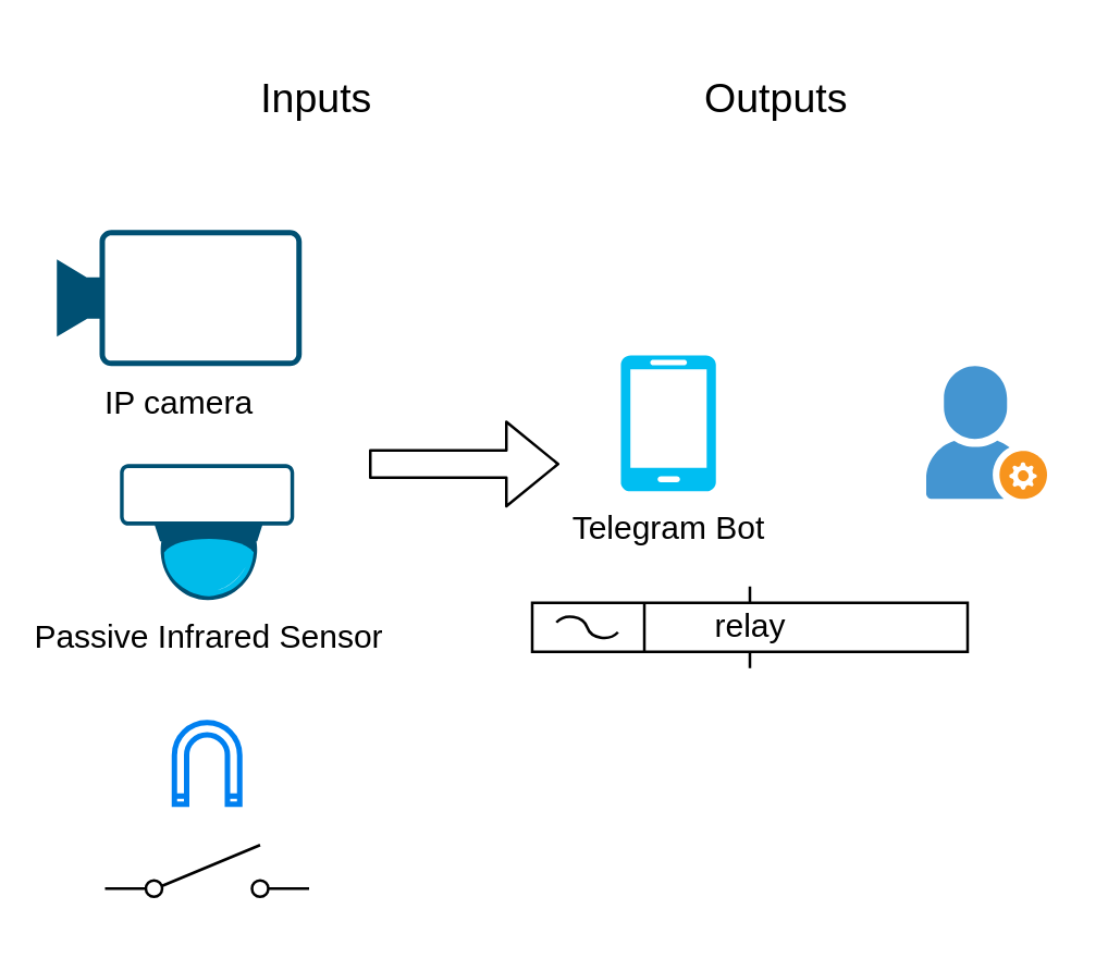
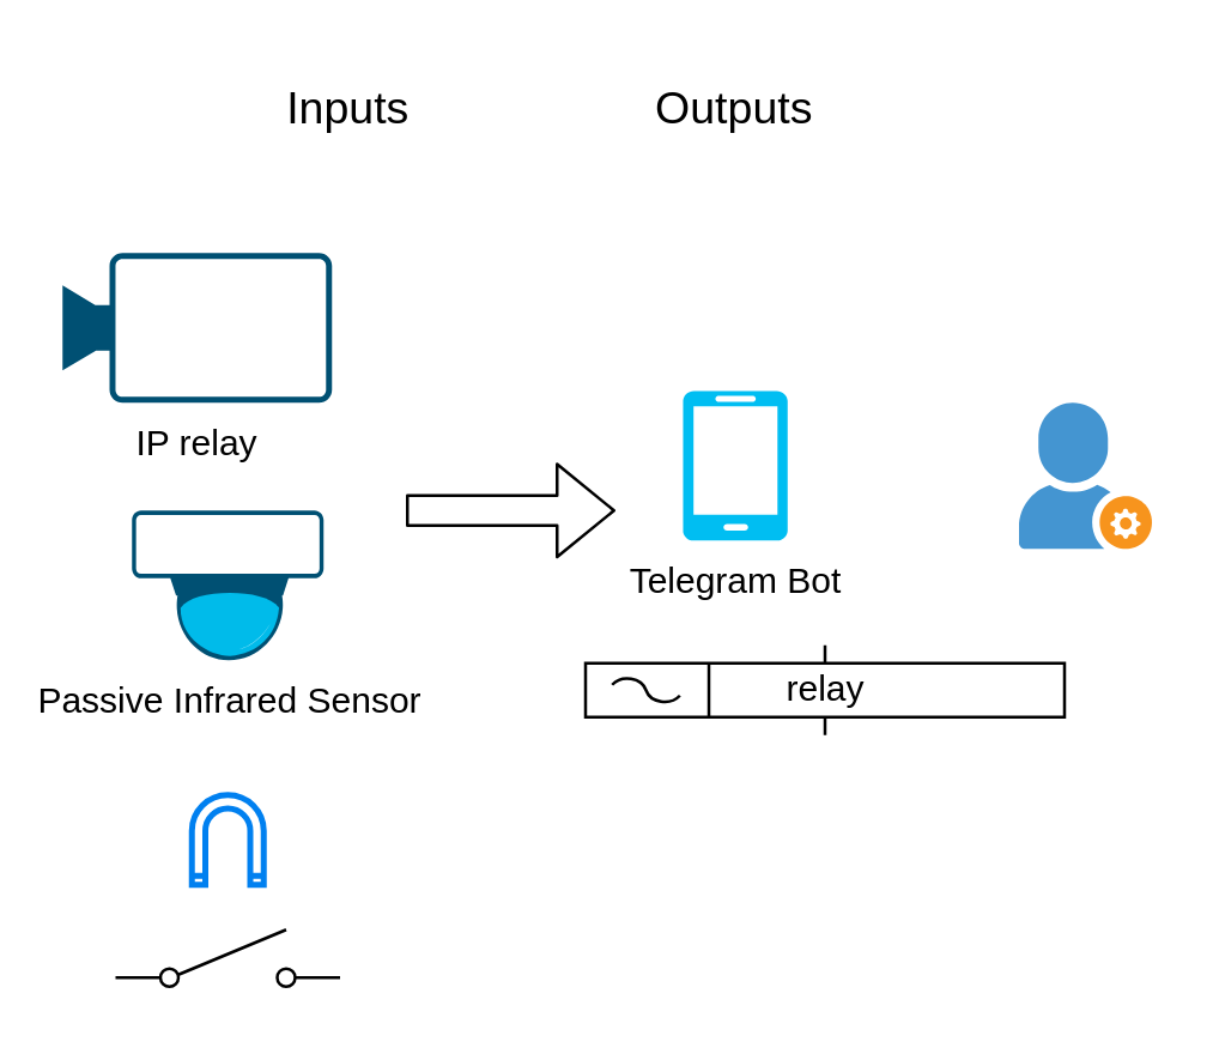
  <mxCell id="0" />
  <mxCell id="1" parent="0" />
  <mxCell id="2" value="Passive Infrared Sensor" style="points=[[0.015,0.015,0],[0.5,0,0],[0.985,0.015,0],[1,0.22,0],[0.985,0.43,0],[0.73,0.85,0],[0.5,1,0],[0.285,0.85,0],[0.015,0.43,0],[0,0.22,0]];verticalLabelPosition=bottom;sketch=0;html=1;verticalAlign=top;aspect=fixed;align=center;pointerEvents=1;shape=mxgraph.cisco19.surveillance_camera;fillColor=#005073;strokeColor=none;" parent="1" vertex="1"><mxGeometry x="43.5" y="170" width="64" height="50" as="geometry" /></mxCell>
- <mxCell id="3" value="IP camera" style="points=[[0,0.5,0],[0.19,0.02,0],[0.59,0,0],[0.985,0.02,0],[1,0.5,0],[0.985,0.98,0],[0.59,1,0],[0.19,0.98,0]];verticalLabelPosition=bottom;sketch=0;html=1;verticalAlign=top;aspect=fixed;align=center;pointerEvents=1;shape=mxgraph.cisco19.camera;fillColor=#005073;strokeColor=none;flipV=0;flipH=0;horizontal=1;" parent="1" vertex="1"><mxGeometry x="20.3" y="84" width="90" height="50" as="geometry" /></mxCell>
+ <mxCell id="3" value="IP relay" style="points=[[0,0.5,0],[0.19,0.02,0],[0.59,0,0],[0.985,0.02,0],[1,0.5,0],[0.985,0.98,0],[0.59,1,0],[0.19,0.98,0]];verticalLabelPosition=bottom;sketch=0;html=1;verticalAlign=top;aspect=fixed;align=center;pointerEvents=1;shape=mxgraph.cisco19.camera;fillColor=#005073;strokeColor=none;flipV=0;flipH=0;horizontal=1;" parent="1" vertex="1"><mxGeometry x="20.3" y="84" width="90" height="50" as="geometry" /></mxCell>
  <mxCell id="4" value="" style="shadow=0;dashed=0;html=1;strokeColor=none;fillColor=#4495D1;labelPosition=center;verticalLabelPosition=bottom;verticalAlign=top;align=center;outlineConnect=0;shape=mxgraph.veeam.company_administrator;" parent="1" vertex="1"><mxGeometry x="339.8" y="134" width="44.4" height="48.8" as="geometry" /></mxCell>
  <mxCell id="5" value="" style="html=1;verticalLabelPosition=bottom;align=center;labelBackgroundColor=#ffffff;verticalAlign=top;strokeWidth=2;strokeColor=#0080F0;shadow=0;dashed=0;shape=mxgraph.ios7.icons.magnet;pointerEvents=1;rotation=-180;" vertex="1" parent="1"><mxGeometry x="63.5" y="265" width="24" height="30" as="geometry" /></mxCell>
  <mxCell id="6" value="Telegram Bot" style="verticalLabelPosition=bottom;html=1;verticalAlign=top;align=center;strokeColor=none;fillColor=#00BEF2;shape=mxgraph.azure.mobile;pointerEvents=1;" parent="1" vertex="1"><mxGeometry x="227.5" y="130" width="35" height="50" as="geometry" /></mxCell>
  <mxCell id="7" value="" style="shape=mxgraph.electrical.electro-mechanical.singleSwitch;aspect=fixed;elSwitchState=off;" vertex="1" parent="1"><mxGeometry x="38" y="310" width="75" height="20" as="geometry" /></mxCell>
  <mxCell id="8" value="relay" style="pointerEvents=1;verticalLabelPosition=middle;shadow=0;dashed=0;align=center;html=1;verticalAlign=middle;shape=mxgraph.electrical.electro-mechanical.relay;labelPosition=center;" vertex="1" parent="1"><mxGeometry x="195" y="215" width="160" height="30" as="geometry" /></mxCell>
  <mxCell id="9" value="Inputs" style="text;html=1;strokeColor=none;fillColor=none;align=center;verticalAlign=middle;whiteSpace=wrap;rounded=0;fontSize=15;" vertex="1" parent="1"><mxGeometry x="85.5" y="20" width="60" height="30" as="geometry" /></mxCell>
- <mxCell id="10" value="Outputs" style="text;html=1;strokeColor=none;fillColor=none;align=center;verticalAlign=middle;whiteSpace=wrap;rounded=0;fontSize=15;" vertex="1" parent="1"><mxGeometry x="255" y="20" width="60" height="30" as="geometry" /></mxCell>
+ <mxCell id="10" value="Outputs" style="text;html=1;strokeColor=none;fillColor=none;align=center;verticalAlign=middle;whiteSpace=wrap;rounded=0;fontSize=15;" vertex="1" parent="1"><mxGeometry x="215" y="20" width="60" height="30" as="geometry" /></mxCell>
  <mxCell id="11" value="" style="shape=flexArrow;endArrow=classic;html=1;fontSize=15;" edge="1" parent="1"><mxGeometry width="50" height="50" relative="1" as="geometry"><mxPoint x="135" y="170" as="sourcePoint" /><mxPoint x="205" y="170" as="targetPoint" /></mxGeometry></mxCell>
